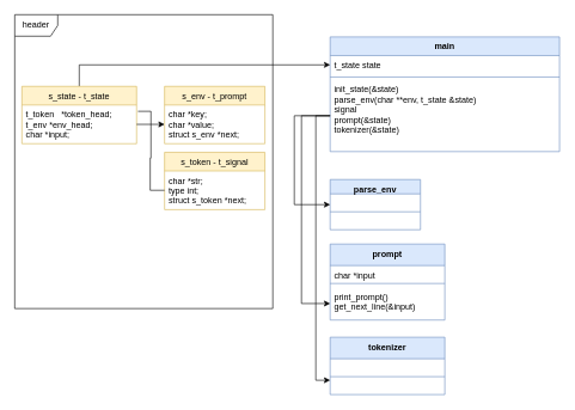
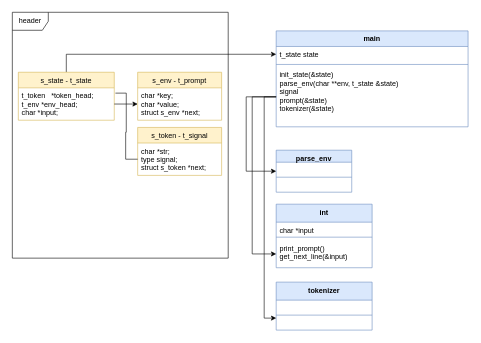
  <mxCell id="0" />
  <mxCell id="1" parent="0" />
  <mxCell id="2" value="header&lt;br&gt;" style="shape=umlFrame;whiteSpace=wrap;html=1;" vertex="1" parent="1"><mxGeometry x="20" width="360" height="410" as="geometry" y="20" /></mxCell>
  <mxCell id="3" value="main" style="swimlane;fontStyle=1;align=center;verticalAlign=top;childLayout=stackLayout;horizontal=1;startSize=26;horizontalStack=0;resizeParent=1;resizeParentMax=0;resizeLast=0;collapsible=1;marginBottom=0;fillColor=#dae8fc;strokeColor=#6c8ebf;" vertex="1" parent="1"><mxGeometry x="460" y="51" width="320" height="160" as="geometry" /></mxCell>
  <mxCell id="4" value="t_state state" style="text;strokeColor=none;fillColor=none;align=left;verticalAlign=top;spacingLeft=4;spacingRight=4;overflow=hidden;rotatable=0;points=[[0,0.5],[1,0.5]];portConstraint=eastwest;" vertex="1" parent="3"><mxGeometry y="26" width="320" height="26" as="geometry" /></mxCell>
  <mxCell id="5" value="" style="line;strokeWidth=1;fillColor=#dae8fc;align=left;verticalAlign=middle;spacingTop=-1;spacingLeft=3;spacingRight=3;rotatable=0;labelPosition=right;points=[];portConstraint=eastwest;strokeColor=#6c8ebf;" vertex="1" parent="3"><mxGeometry y="52" width="320" height="8" as="geometry" /></mxCell>
  <mxCell id="6" value="init_state(&amp;state)&#10;parse_env(char **env, t_state &amp;state)&#10;signal&#10;prompt(&amp;state)&#10;tokenizer(&amp;state)&#10;" style="text;strokeColor=none;fillColor=none;align=left;verticalAlign=top;spacingLeft=4;spacingRight=4;overflow=hidden;rotatable=0;points=[[0,0.5],[1,0.5]];portConstraint=eastwest;" vertex="1" parent="3"><mxGeometry y="60" width="320" height="100" as="geometry" /></mxCell>
  <mxCell id="7" value="s_env - t_prompt" style="swimlane;fontStyle=0;childLayout=stackLayout;horizontal=1;startSize=26;fillColor=#fff2cc;horizontalStack=0;resizeParent=1;resizeParentMax=0;resizeLast=0;collapsible=1;marginBottom=0;strokeColor=#d6b656;" vertex="1" parent="1"><mxGeometry x="229" y="120" width="140" height="80" as="geometry" /></mxCell>
  <mxCell id="8" value="char   *key; &#10;char   *value; &#10;struct s_env *next;" style="text;strokeColor=none;fillColor=none;align=left;verticalAlign=top;spacingLeft=4;spacingRight=4;overflow=hidden;rotatable=0;points=[[0,0.5],[1,0.5]];portConstraint=eastwest;" vertex="1" parent="7"><mxGeometry y="26" width="140" height="54" as="geometry" /></mxCell>
  <mxCell id="9" style="edgeStyle=orthogonalEdgeStyle;rounded=0;orthogonalLoop=1;jettySize=auto;html=1;exitX=0.5;exitY=0;exitDx=0;exitDy=0;entryX=0;entryY=0.5;entryDx=0;entryDy=0;" edge="1" parent="1" source="10" target="4"><mxGeometry relative="1" as="geometry" /></mxCell>
  <mxCell id="10" value="s_state - t_state" style="swimlane;fontStyle=0;childLayout=stackLayout;horizontal=1;startSize=26;fillColor=#fff2cc;horizontalStack=0;resizeParent=1;resizeParentMax=0;resizeLast=0;collapsible=1;marginBottom=0;strokeColor=#d6b656;" vertex="1" parent="1"><mxGeometry x="30" y="120" width="160" height="80" as="geometry" /></mxCell>
  <mxCell id="11" value="t_token   *token_head; &#10;t_env   *env_head; &#10;char   *input; &#10;" style="text;strokeColor=none;fillColor=none;align=left;verticalAlign=top;spacingLeft=4;spacingRight=4;overflow=hidden;rotatable=0;points=[[0,0.5],[1,0.5]];portConstraint=eastwest;" vertex="1" parent="10"><mxGeometry y="26" width="160" height="54" as="geometry" /></mxCell>
  <mxCell id="12" style="edgeStyle=orthogonalEdgeStyle;rounded=0;orthogonalLoop=1;jettySize=auto;html=1;exitX=1.012;exitY=0.163;exitDx=0;exitDy=0;exitPerimeter=0;" edge="1" parent="1" source="11" target="8"><mxGeometry relative="1" as="geometry" /></mxCell>
  <mxCell id="13" value="parse_env" style="swimlane;fontStyle=1;align=center;verticalAlign=top;childLayout=stackLayout;horizontal=1;startSize=20;horizontalStack=0;resizeParent=1;resizeParentMax=0;resizeLast=0;collapsible=1;marginBottom=0;fillColor=#dae8fc;strokeColor=#6c8ebf;" vertex="1" parent="1"><mxGeometry x="460" y="250" width="126" height="70" as="geometry" /></mxCell>
  <mxCell id="14" value="" style="line;strokeWidth=1;fillColor=#dae8fc;align=left;verticalAlign=middle;spacingTop=-1;spacingLeft=3;spacingRight=3;rotatable=0;labelPosition=right;points=[];portConstraint=eastwest;strokeColor=#6c8ebf;" vertex="1" parent="13"><mxGeometry y="20" width="126" height="50" as="geometry" /></mxCell>
  <mxCell id="15" style="edgeStyle=orthogonalEdgeStyle;rounded=0;orthogonalLoop=1;jettySize=auto;html=1;exitX=0;exitY=0.5;exitDx=0;exitDy=0;entryX=0;entryY=0.5;entryDx=0;entryDy=0;" edge="1" parent="1" source="6" target="13"><mxGeometry relative="1" as="geometry"><mxPoint x="420" y="330" as="targetPoint" /><Array as="points"><mxPoint x="410" y="161" /><mxPoint x="410" y="285" /></Array></mxGeometry></mxCell>
- <mxCell id="16" value="prompt&#10;" style="swimlane;fontStyle=1;align=center;verticalAlign=top;childLayout=stackLayout;horizontal=1;startSize=30;horizontalStack=0;resizeParent=1;resizeParentMax=0;resizeLast=0;collapsible=1;marginBottom=0;fillColor=#dae8fc;strokeColor=#6c8ebf;" vertex="1" parent="1"><mxGeometry x="460" y="340" width="160" height="106" as="geometry" /></mxCell>
+ <mxCell id="16" value="int&#10;" style="swimlane;fontStyle=1;align=center;verticalAlign=top;childLayout=stackLayout;horizontal=1;startSize=30;horizontalStack=0;resizeParent=1;resizeParentMax=0;resizeLast=0;collapsible=1;marginBottom=0;fillColor=#dae8fc;strokeColor=#6c8ebf;" vertex="1" parent="1"><mxGeometry x="460" y="340" width="160" height="106" as="geometry" /></mxCell>
  <mxCell id="17" value="char *input&#10;" style="text;strokeColor=none;fillColor=none;align=left;verticalAlign=top;spacingLeft=4;spacingRight=4;overflow=hidden;rotatable=0;points=[[0,0.5],[1,0.5]];portConstraint=eastwest;" vertex="1" parent="16"><mxGeometry y="30" width="160" height="20" as="geometry" /></mxCell>
  <mxCell id="18" value="" style="line;strokeWidth=1;fillColor=#dae8fc;align=left;verticalAlign=middle;spacingTop=-1;spacingLeft=3;spacingRight=3;rotatable=0;labelPosition=right;points=[];portConstraint=eastwest;strokeColor=#6c8ebf;" vertex="1" parent="16"><mxGeometry y="50" width="160" height="10" as="geometry" /></mxCell>
  <mxCell id="19" value="print_prompt()&#10;get_next_line(&amp;input)&#10;" style="text;strokeColor=none;fillColor=none;align=left;verticalAlign=top;spacingLeft=4;spacingRight=4;overflow=hidden;rotatable=0;points=[[0,0.5],[1,0.5]];portConstraint=eastwest;" vertex="1" parent="16"><mxGeometry y="60" width="160" height="46" as="geometry" /></mxCell>
  <mxCell id="20" style="edgeStyle=orthogonalEdgeStyle;rounded=0;orthogonalLoop=1;jettySize=auto;html=1;exitX=0;exitY=0.5;exitDx=0;exitDy=0;entryX=0;entryY=0.5;entryDx=0;entryDy=0;" edge="1" parent="1" source="6" target="19"><mxGeometry relative="1" as="geometry"><mxPoint x="424" y="329" as="targetPoint" /><Array as="points"><mxPoint x="420" y="161" /><mxPoint x="420" y="423" /></Array></mxGeometry></mxCell>
  <mxCell id="21" value="tokenizer" style="swimlane;fontStyle=1;align=center;verticalAlign=top;childLayout=stackLayout;horizontal=1;startSize=30;horizontalStack=0;resizeParent=1;resizeParentMax=0;resizeLast=0;collapsible=1;marginBottom=0;fillColor=#dae8fc;strokeColor=#6c8ebf;" vertex="1" parent="1"><mxGeometry x="460" y="470" width="160" height="80" as="geometry" /></mxCell>
  <mxCell id="22" value="" style="line;strokeWidth=1;fillColor=#dae8fc;align=left;verticalAlign=middle;spacingTop=-1;spacingLeft=3;spacingRight=3;rotatable=0;labelPosition=right;points=[];portConstraint=eastwest;strokeColor=#6c8ebf;" vertex="1" parent="21"><mxGeometry y="30" width="160" height="50" as="geometry" /></mxCell>
  <mxCell id="23" style="edgeStyle=orthogonalEdgeStyle;rounded=0;orthogonalLoop=1;jettySize=auto;html=1;exitX=0;exitY=0.5;exitDx=0;exitDy=0;entryX=0;entryY=0.75;entryDx=0;entryDy=0;" edge="1" parent="1" source="6" target="21"><mxGeometry relative="1" as="geometry"><mxPoint x="424" y="543" as="targetPoint" /><Array as="points"><mxPoint x="440" y="161" /><mxPoint x="440" y="530" /></Array></mxGeometry></mxCell>
  <mxCell id="24" value="s_token - t_signal" style="swimlane;fontStyle=0;childLayout=stackLayout;horizontal=1;startSize=26;fillColor=#fff2cc;horizontalStack=0;resizeParent=1;resizeParentMax=0;resizeLast=0;collapsible=1;marginBottom=0;strokeColor=#d6b656;" vertex="1" parent="1"><mxGeometry x="229" y="212" width="140" height="80" as="geometry" /></mxCell>
- <mxCell id="25" value="char   *str; &#10;type int; &#10;struct s_token *next;" style="text;strokeColor=none;fillColor=none;align=left;verticalAlign=top;spacingLeft=4;spacingRight=4;overflow=hidden;rotatable=0;points=[[0,0.5],[1,0.5]];portConstraint=eastwest;" vertex="1" parent="24"><mxGeometry y="26" width="140" height="54" as="geometry" /></mxCell>
+ <mxCell id="25" value="char   *str; &#10;type signal; &#10;struct s_token *next;" style="text;strokeColor=none;fillColor=none;align=left;verticalAlign=top;spacingLeft=4;spacingRight=4;overflow=hidden;rotatable=0;points=[[0,0.5],[1,0.5]];portConstraint=eastwest;" vertex="1" parent="24"><mxGeometry y="26" width="140" height="54" as="geometry" /></mxCell>
  <mxCell id="26" style="edgeStyle=orthogonalEdgeStyle;rounded=0;orthogonalLoop=1;jettySize=auto;html=1;exitX=1;exitY=0.5;exitDx=0;exitDy=0;entryX=0;entryY=0.5;entryDx=0;entryDy=0;endArrow=none;" edge="1" parent="1" source="11" target="25"><mxGeometry relative="1" as="geometry" /></mxCell>
